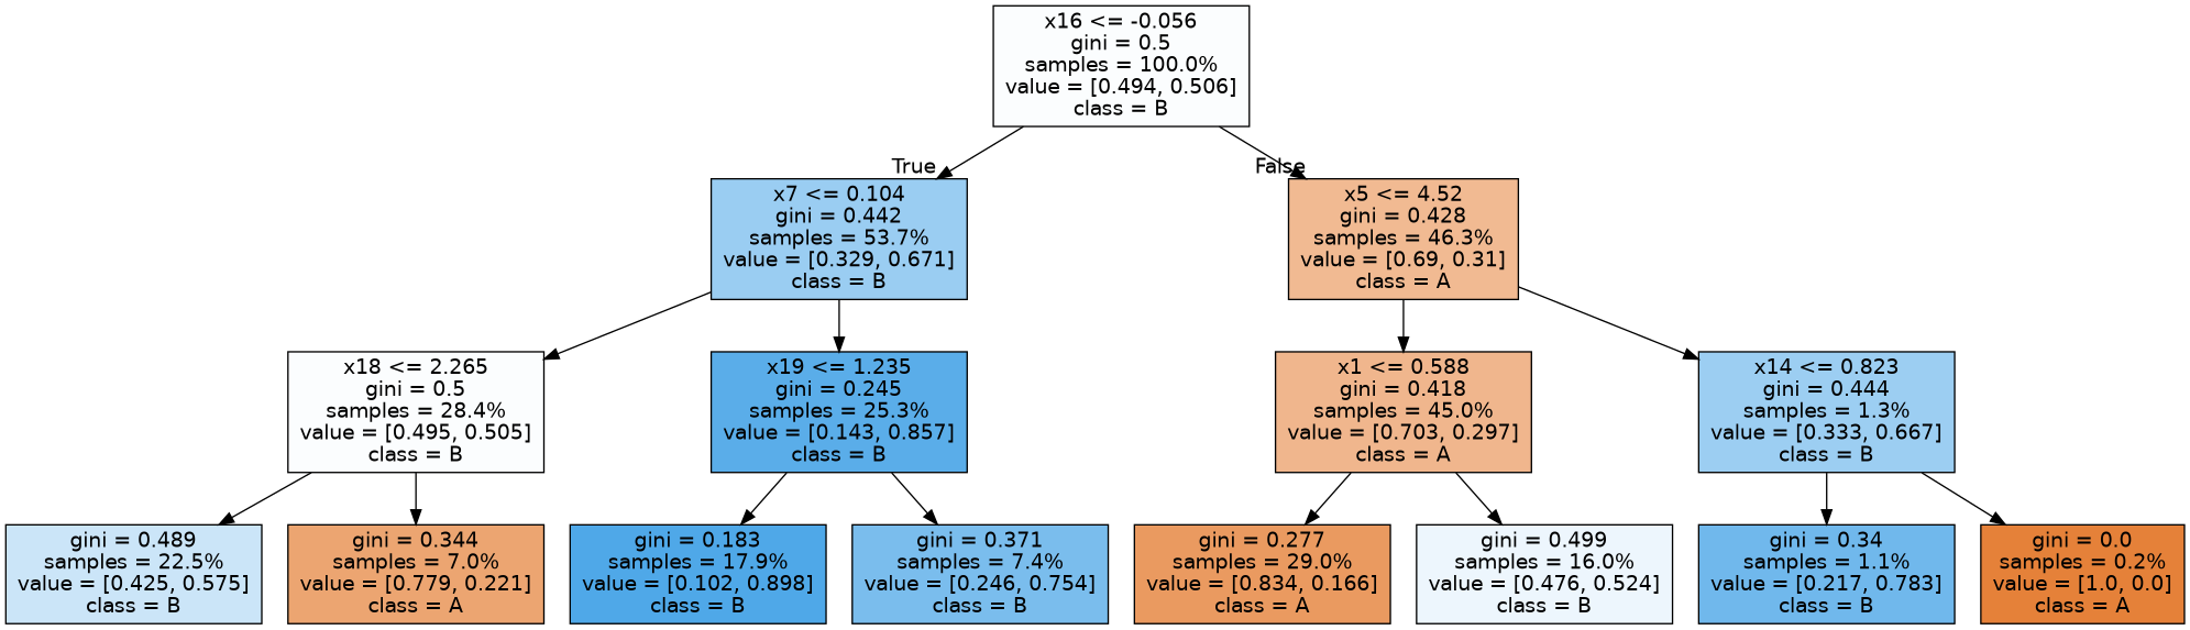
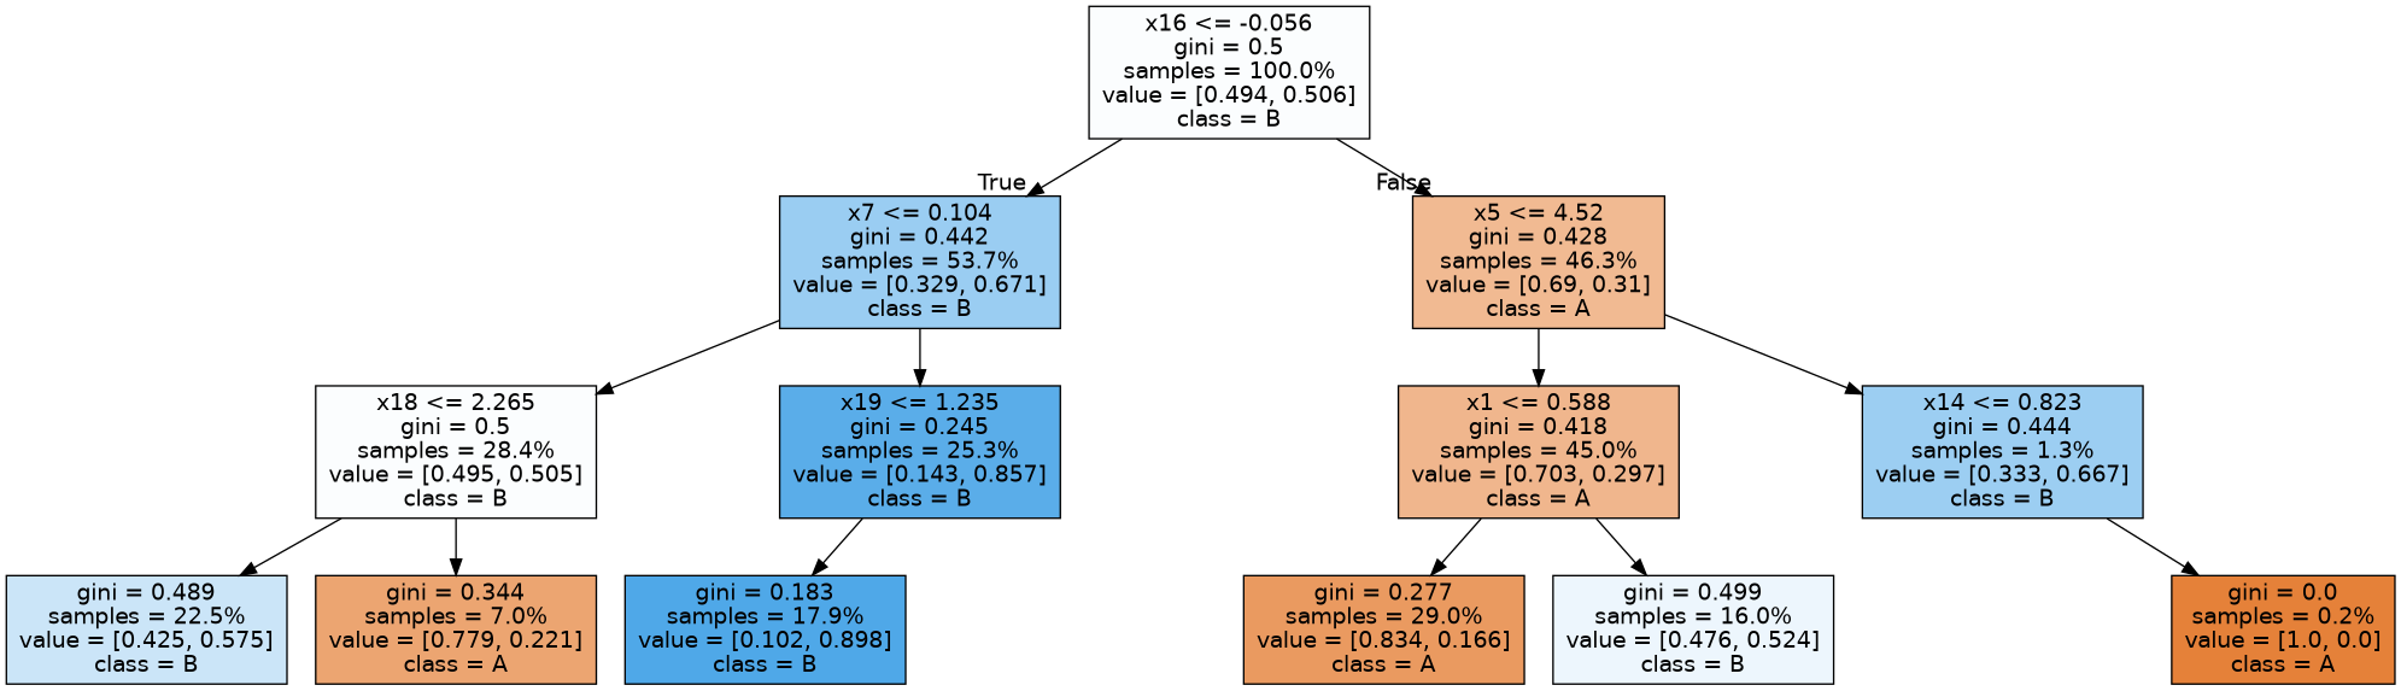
  digraph {
    node [color=black fillcolor="#fbfdfe" fontname=helvetica shape=box style=filled]
    edge [fontname=helvetica]
    n1 [label="x16 <= -0.056\ngini = 0.5\nsamples = 100.0%\nvalue = [0.494, 0.506]\nclass = B"]
    n2 [fillcolor="#9acdf2" label="x7 <= 0.104\ngini = 0.442\nsamples = 53.7%\nvalue = [0.329, 0.671]\nclass = B"]
    n3 [fillcolor="#f1ba92" label="x5 <= 4.52\ngini = 0.428\nsamples = 46.3%\nvalue = [0.69, 0.31]\nclass = A"]
    n4 [label="x18 <= 2.265\ngini = 0.5\nsamples = 28.4%\nvalue = [0.495, 0.505]\nclass = B"]
    n5 [fillcolor="#5aade9" label="x19 <= 1.235\ngini = 0.245\nsamples = 25.3%\nvalue = [0.143, 0.857]\nclass = B"]
    n6 [fillcolor="#f0b68d" label="x1 <= 0.588\ngini = 0.418\nsamples = 45.0%\nvalue = [0.703, 0.297]\nclass = A"]
    n7 [fillcolor="#9ccef2" label="x14 <= 0.823\ngini = 0.444\nsamples = 1.3%\nvalue = [0.333, 0.667]\nclass = B"]
    n8 [fillcolor="#cbe5f8" label="gini = 0.489\nsamples = 22.5%\nvalue = [0.425, 0.575]\nclass = B"]
    n9 [fillcolor="#eca571" label="gini = 0.344\nsamples = 7.0%\nvalue = [0.779, 0.221]\nclass = A"]
    n10 [fillcolor="#4fa8e8" label="gini = 0.183\nsamples = 17.9%\nvalue = [0.102, 0.898]\nclass = B"]
-   n11 [fillcolor="#7abded" label="gini = 0.371\nsamples = 7.4%\nvalue = [0.246, 0.754]\nclass = B"]
    n12 [fillcolor="#ea9a60" label="gini = 0.277\nsamples = 29.0%\nvalue = [0.834, 0.166]\nclass = A"]
    n13 [fillcolor="#edf6fd" label="gini = 0.499\nsamples = 16.0%\nvalue = [0.476, 0.524]\nclass = B"]
-   n14 [fillcolor="#70b8ec" label="gini = 0.34\nsamples = 1.1%\nvalue = [0.217, 0.783]\nclass = B"]
    n15 [fillcolor="#e58139" label="gini = 0.0\nsamples = 0.2%\nvalue = [1.0, 0.0]\nclass = A"]
    n1 -> n2 [headlabel=True labelangle=45 labeldistance=2.5]
    n1 -> n3 [headlabel=False labelangle=-45 labeldistance=2.5]
    n2 -> n4
    n2 -> n5
    n3 -> n6
    n3 -> n7
    n4 -> n8
    n4 -> n9
    n5 -> n10
-   n5 -> n11
    n6 -> n12
    n6 -> n13
-   n7 -> n14
    n7 -> n15
  }
